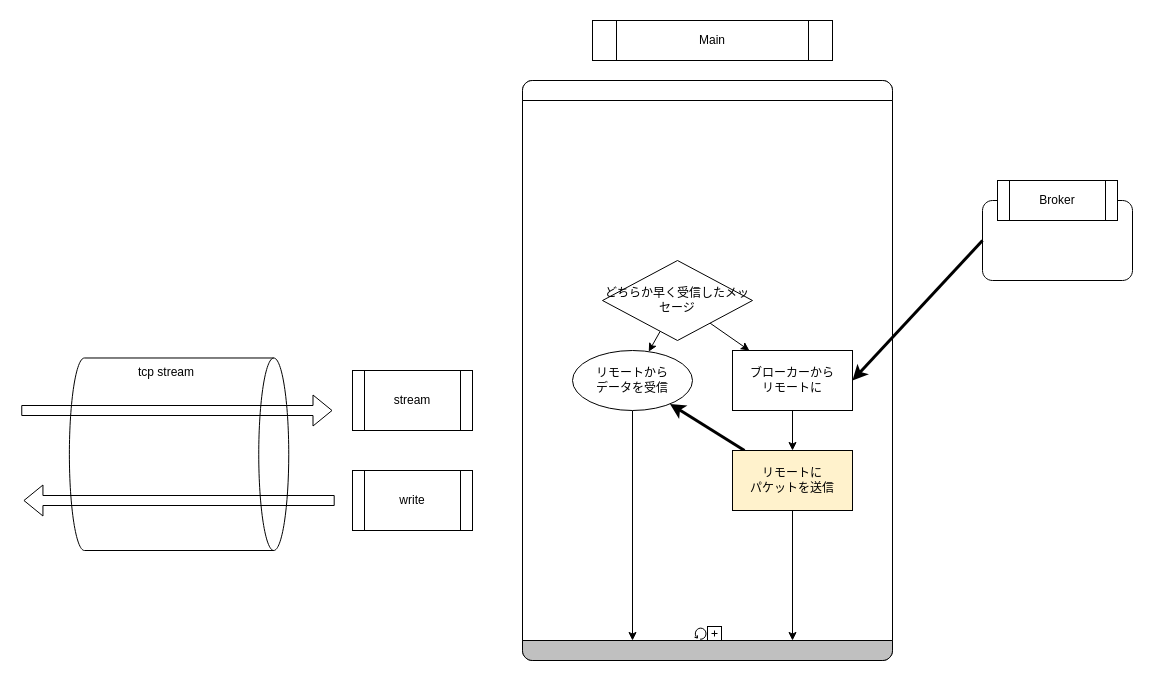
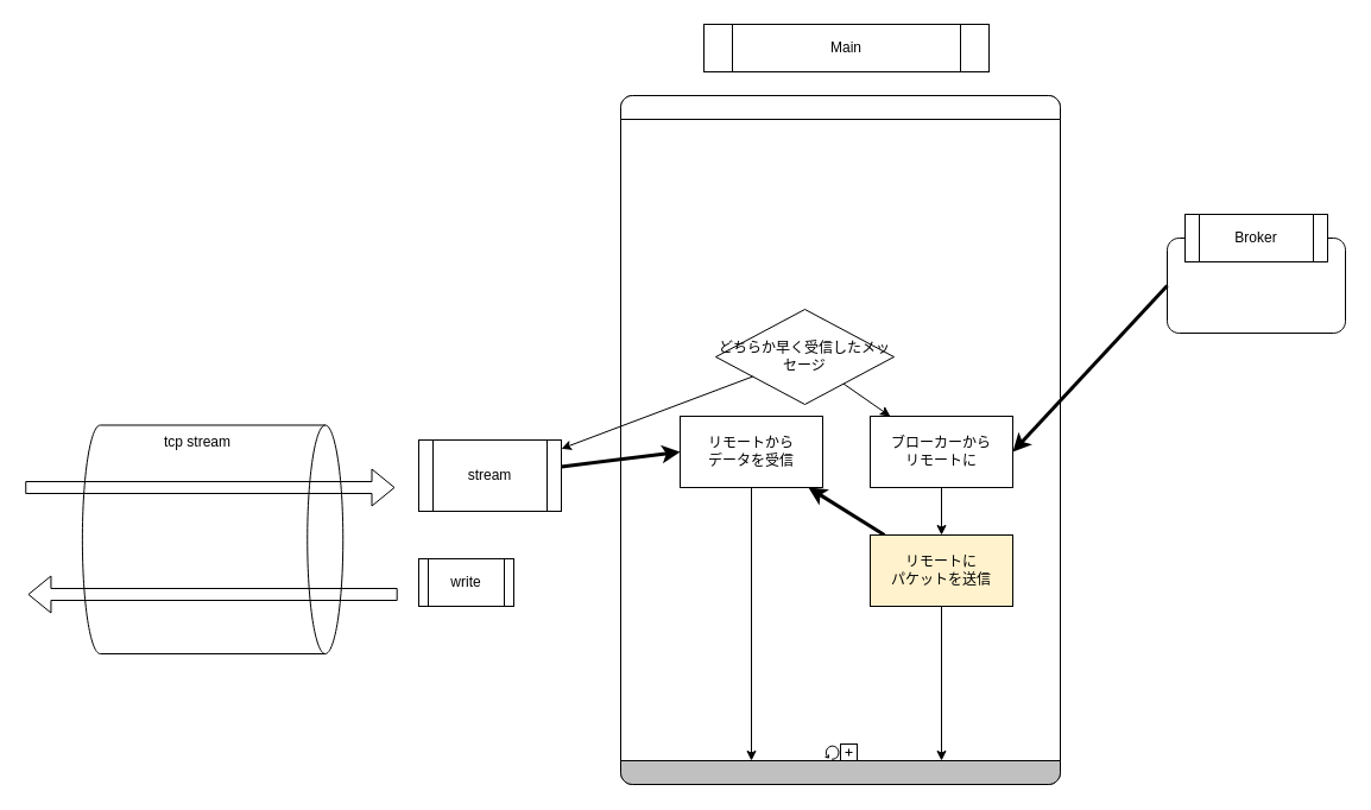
  <mxCell id="0" />
  <mxCell id="1" parent="0" />
  <mxCell id="2" value="" style="rounded=1;whiteSpace=wrap;html=1;container=0;collapsible=0;absoluteArcSize=1;arcSize=20;childLayout=stackLayout;horizontal=1;horizontalStack=0;resizeParent=1;resizeParentMax=0;resizeLast=0;" vertex="1" parent="1"><mxGeometry x="522" y="80" width="370" height="580" as="geometry" /></mxCell>
  <mxCell id="3" value="" style="shape=mxgraph.bpmn.task;arcSize=0;taskMarker=abstract;part=1;isLoopSub=1;isLoopStandard=1;connectable=0;whiteSpace=wrap;html=1;" vertex="1" parent="1"><mxGeometry x="522" y="100" width="370" height="540" as="geometry" /></mxCell>
  <mxCell id="4" value="tcp stream" style="shape=cylinder3;whiteSpace=wrap;html=1;boundedLbl=1;backgroundOutline=1;size=15;rotation=90;horizontal=0;align=center;verticalAlign=top;" vertex="1" parent="1"><mxGeometry x="82.32" y="344.07" width="192.5" height="219.37" as="geometry" /></mxCell>
  <mxCell id="5" value="" style="shape=flexArrow;endArrow=classic;html=1;" edge="1" parent="1"><mxGeometry width="50" height="50" relative="1" as="geometry"><mxPoint x="20.75" y="410" as="sourcePoint" /><mxPoint x="332" y="410" as="targetPoint" /></mxGeometry></mxCell>
  <mxCell id="6" value="" style="shape=flexArrow;endArrow=classic;html=1;" edge="1" parent="1"><mxGeometry width="50" height="50" relative="1" as="geometry"><mxPoint x="334.19" y="500" as="sourcePoint" /><mxPoint x="22.94" y="500" as="targetPoint" /></mxGeometry></mxCell>
+ <mxCell id="7" style="edgeStyle=none;html=1;entryX=0;entryY=0.5;entryDx=0;entryDy=0;strokeWidth=3;" edge="1" parent="1" source="8" target="18"><mxGeometry relative="1" as="geometry" /></mxCell>
  <mxCell id="8" value="stream" style="shape=process;whiteSpace=wrap;html=1;backgroundOutline=1;" vertex="1" parent="1"><mxGeometry x="352" y="370" width="120" height="60" as="geometry" /></mxCell>
- <mxCell id="9" value="write" style="shape=process;whiteSpace=wrap;html=1;backgroundOutline=1;" vertex="1" parent="1"><mxGeometry x="352" y="470" width="120" height="60" as="geometry" /></mxCell>
+ <mxCell id="9" value="write" style="shape=process;whiteSpace=wrap;html=1;backgroundOutline=1;" vertex="1" parent="1"><mxGeometry x="352" y="470" width="80" height="40" as="geometry" /></mxCell>
  <mxCell id="10" value="" style="group" vertex="1" connectable="0" parent="1"><mxGeometry x="982" y="180" width="150" height="100" as="geometry" /></mxCell>
  <mxCell id="11" value="" style="points=[[0.25,0,0],[0.5,0,0],[0.75,0,0],[1,0.25,0],[1,0.5,0],[1,0.75,0],[0.75,1,0],[0.5,1,0],[0.25,1,0],[0,0.75,0],[0,0.5,0],[0,0.25,0]];shape=mxgraph.bpmn.task;whiteSpace=wrap;rectStyle=rounded;size=10;html=1;taskMarker=abstract;movable=1;resizable=1;rotatable=1;deletable=1;editable=1;connectable=1;" vertex="1" parent="10"><mxGeometry y="20" width="150" height="80" as="geometry" /></mxCell>
  <mxCell id="12" value="Broker" style="shape=process;whiteSpace=wrap;html=1;backgroundOutline=1;movable=1;resizable=1;rotatable=1;deletable=1;editable=1;connectable=1;" vertex="1" parent="10"><mxGeometry x="15" width="120" height="40" as="geometry" /></mxCell>
  <mxCell id="13" style="edgeStyle=none;html=1;exitX=0;exitY=0.5;exitDx=0;exitDy=0;exitPerimeter=0;entryX=1;entryY=0.5;entryDx=0;entryDy=0;strokeWidth=3;" edge="1" parent="1" source="11"><mxGeometry relative="1" as="geometry"><mxPoint x="852" y="380" as="targetPoint" /></mxGeometry></mxCell>
  <mxCell id="14" value="Main" style="shape=process;whiteSpace=wrap;html=1;backgroundOutline=1;movable=1;resizable=1;rotatable=1;deletable=1;editable=1;connectable=1;" vertex="1" parent="1"><mxGeometry x="592" y="20" width="240" height="40" as="geometry" /></mxCell>
  <mxCell id="15" value="" style="edgeStyle=none;html=1;" edge="1" parent="1" source="16" target="21"><mxGeometry relative="1" as="geometry" /></mxCell>
  <mxCell id="16" value="どちらか早く受信したメッセージ" style="rhombus;whiteSpace=wrap;html=1;" vertex="1" parent="1"><mxGeometry x="602" y="260" width="150" height="80" as="geometry" /></mxCell>
  <mxCell id="17" style="edgeStyle=none;html=1;" edge="1" parent="1" source="18"><mxGeometry relative="1" as="geometry"><mxPoint x="632" y="640" as="targetPoint" /></mxGeometry></mxCell>
- <mxCell id="18" value="リモートから&lt;br&gt;データを受信" style="ellipse;whiteSpace=wrap;html=1;" vertex="1" parent="1"><mxGeometry x="572" y="350" width="120" height="60" as="geometry" /></mxCell>
- <mxCell id="19" value="" style="edgeStyle=none;html=1;" edge="1" parent="1" source="16" target="18"><mxGeometry relative="1" as="geometry" /></mxCell>
+ <mxCell id="18" value="リモートから&lt;br&gt;データを受信" style="whiteSpace=wrap;html=1;" vertex="1" parent="1"><mxGeometry x="572" y="350" width="120" height="60" as="geometry" /></mxCell>
+ <mxCell id="19" value="" style="edgeStyle=none;html=1;" edge="1" parent="1" source="16" target="8"><mxGeometry relative="1" as="geometry" /></mxCell>
  <mxCell id="20" style="edgeStyle=none;html=1;" edge="1" parent="1" source="21"><mxGeometry relative="1" as="geometry"><mxPoint x="792" y="450" as="targetPoint" /></mxGeometry></mxCell>
  <mxCell id="21" value="ブローカーから&lt;br&gt;リモートに" style="whiteSpace=wrap;html=1;" vertex="1" parent="1"><mxGeometry x="732" y="350" width="120" height="60" as="geometry" /></mxCell>
  <mxCell id="22" value="" style="whiteSpace=wrap;connectable=0;html=1;shape=mxgraph.basic.rect;size=10;rectStyle=rounded;bottomRightStyle=square;bottomLeftStyle=square;part=1;" vertex="1" parent="1"><mxGeometry x="522" y="80" width="370" height="20" as="geometry" /></mxCell>
  <mxCell id="23" value="" style="whiteSpace=wrap;connectable=0;html=1;shape=mxgraph.basic.rect;size=10;rectStyle=rounded;topRightStyle=square;topLeftStyle=square;fillColor=#C0C0C0;part=1;" vertex="1" parent="1"><mxGeometry x="522" y="640" width="370" height="20" as="geometry" /></mxCell>
  <mxCell id="24" style="edgeStyle=none;html=1;strokeWidth=3;" edge="1" parent="1" source="26" target="18"><mxGeometry relative="1" as="geometry" /></mxCell>
  <mxCell id="25" style="edgeStyle=none;html=1;strokeWidth=1;" edge="1" parent="1" source="26"><mxGeometry relative="1" as="geometry"><mxPoint x="792" y="640" as="targetPoint" /></mxGeometry></mxCell>
  <mxCell id="26" value="リモートに&lt;br&gt;パケットを送信" style="whiteSpace=wrap;html=1;fillColor=#fff2cc;" vertex="1" parent="1"><mxGeometry x="732" y="450" width="120" height="60" as="geometry" /></mxCell>
